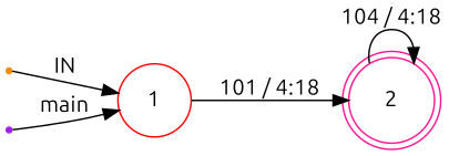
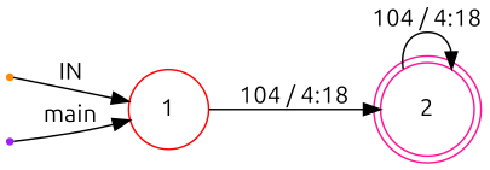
  digraph {
    rankdir=LR
    fontname=Ubuntu
    node [shape=point fontname=Ubuntu]
    edge [fontname=Ubuntu]
    ENTRY [color=darkorange]
    1 [fixedsize=true height=0.65 shape=circle color=red]
    en_1 [color=purple]
    2 [fixedsize=true height=0.65 shape=doublecircle color=deeppink]
    ENTRY -> 1 [label=IN]
-   1 -> 2 [label="101 / 4:18"]
+   1 -> 2 [label="104 / 4:18"]
    en_1 -> 1 [label=main]
    2 -> 2 [label="104 / 4:18"]
  }
